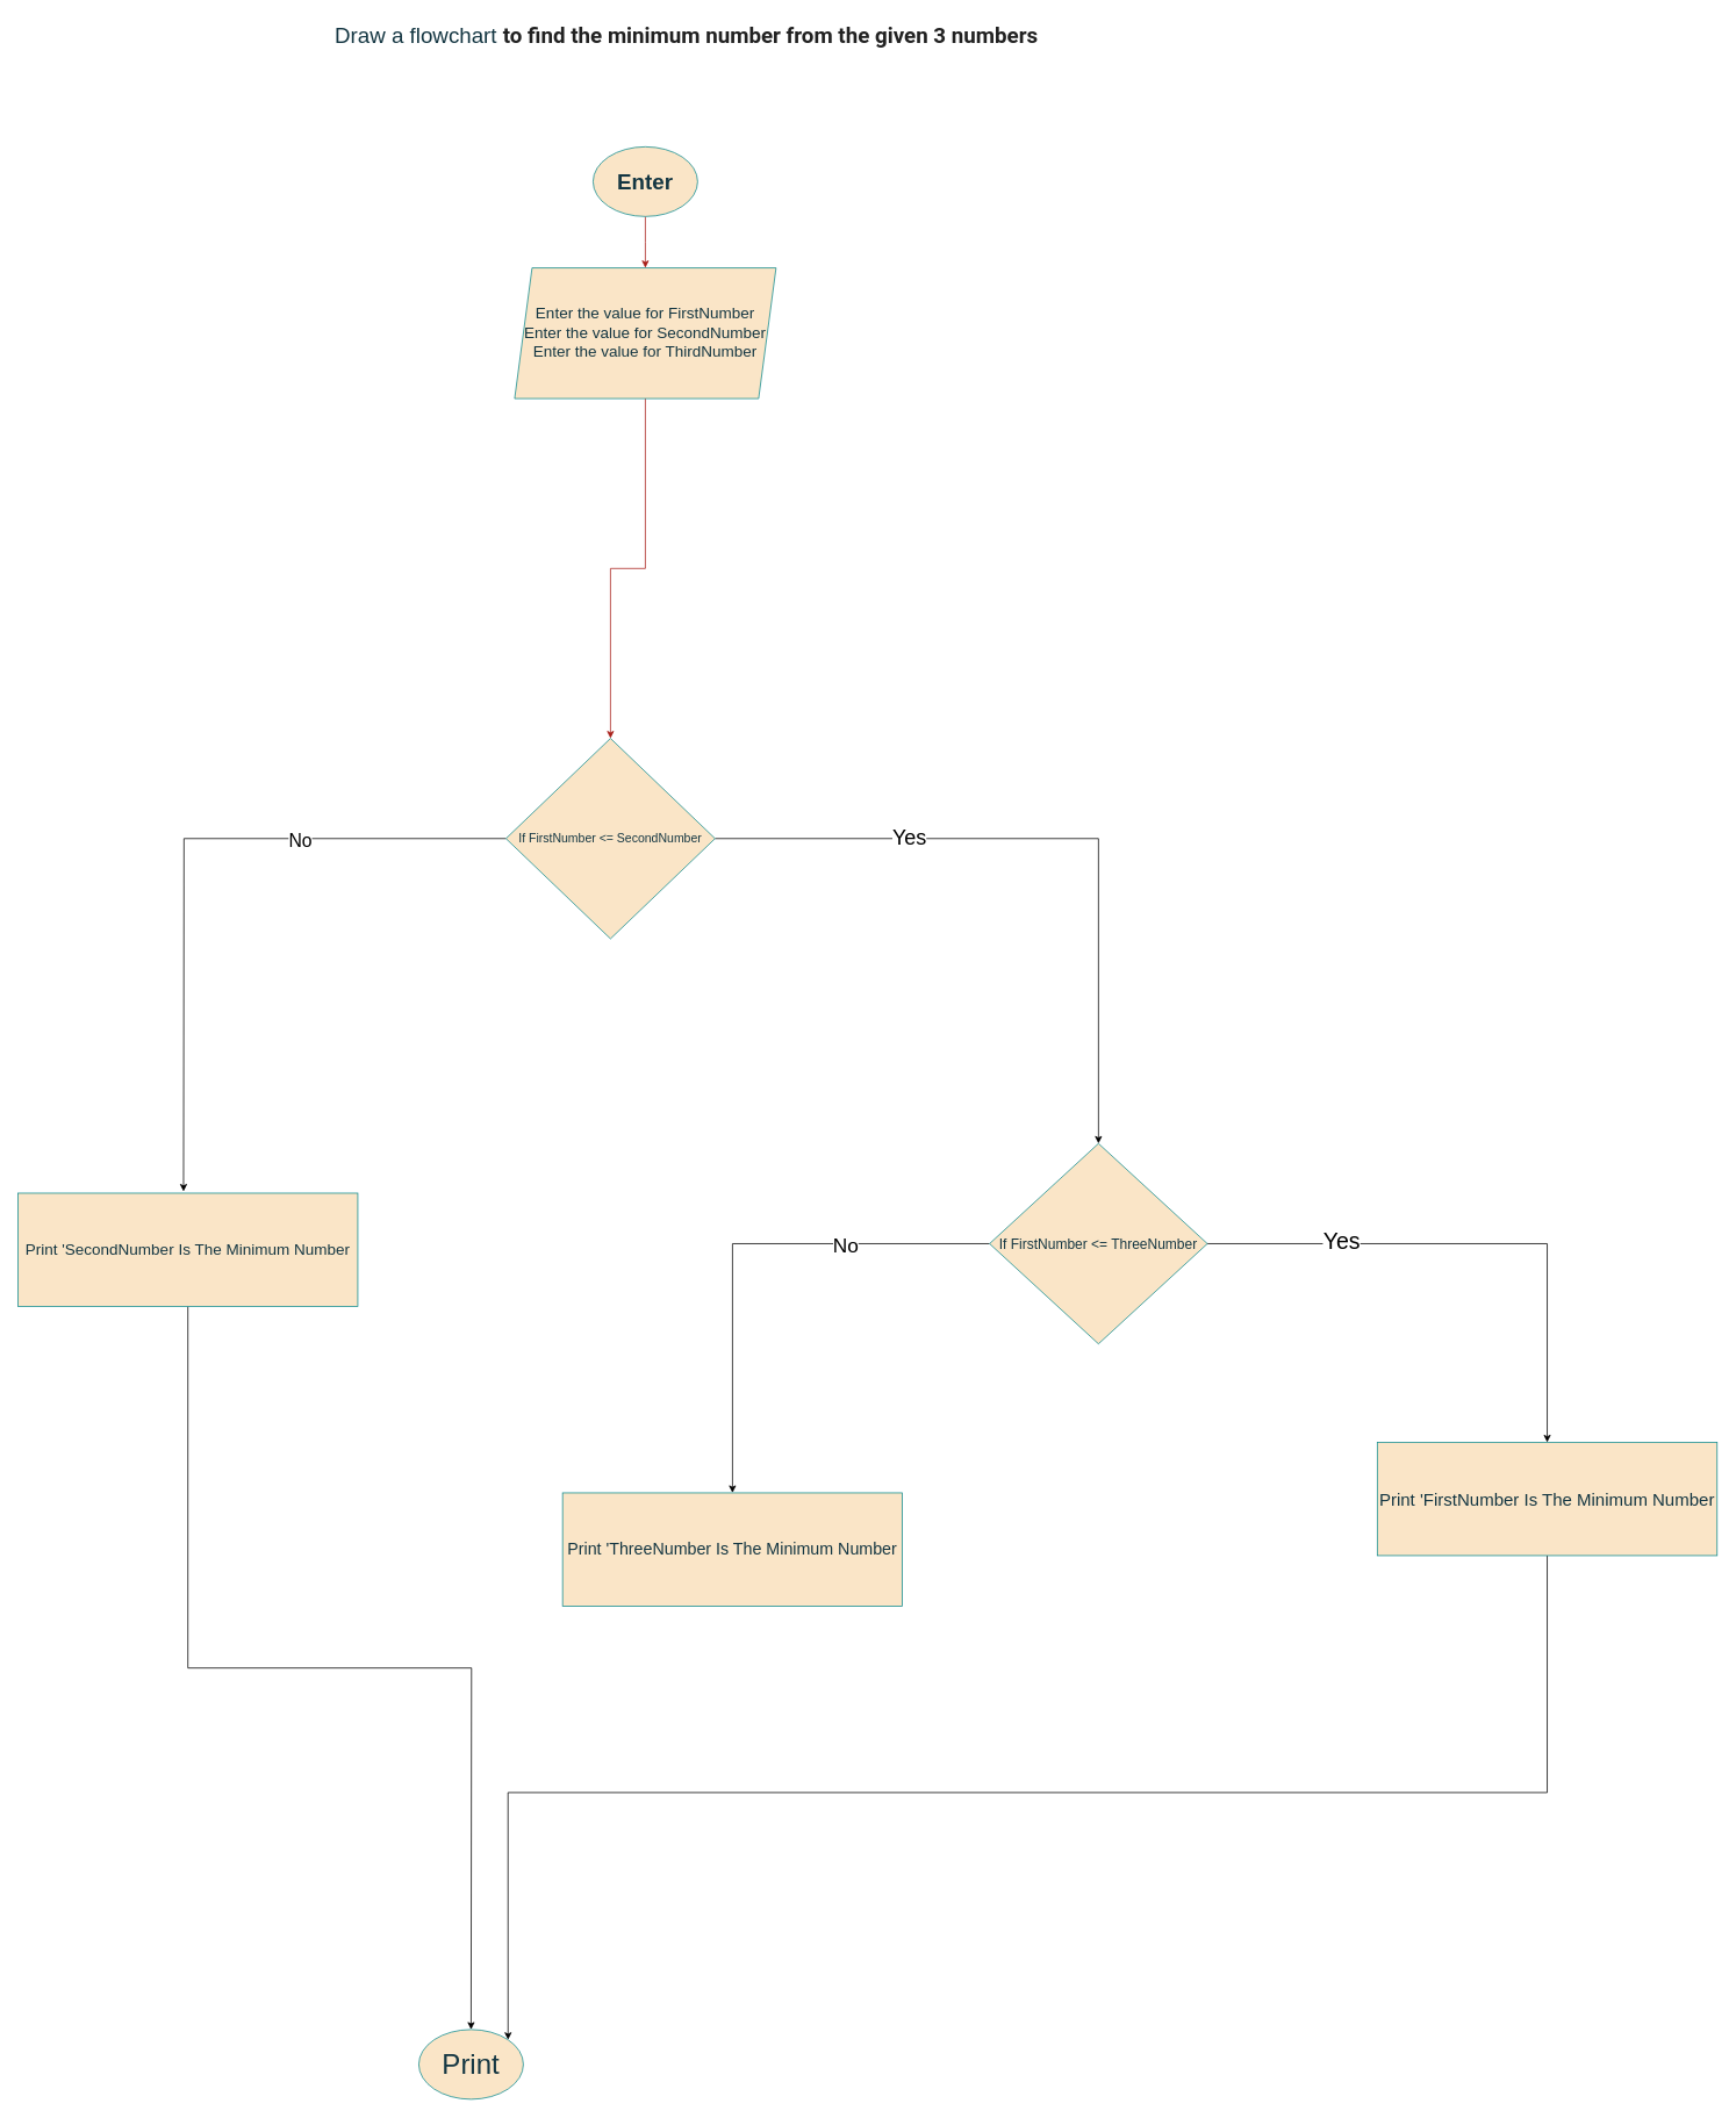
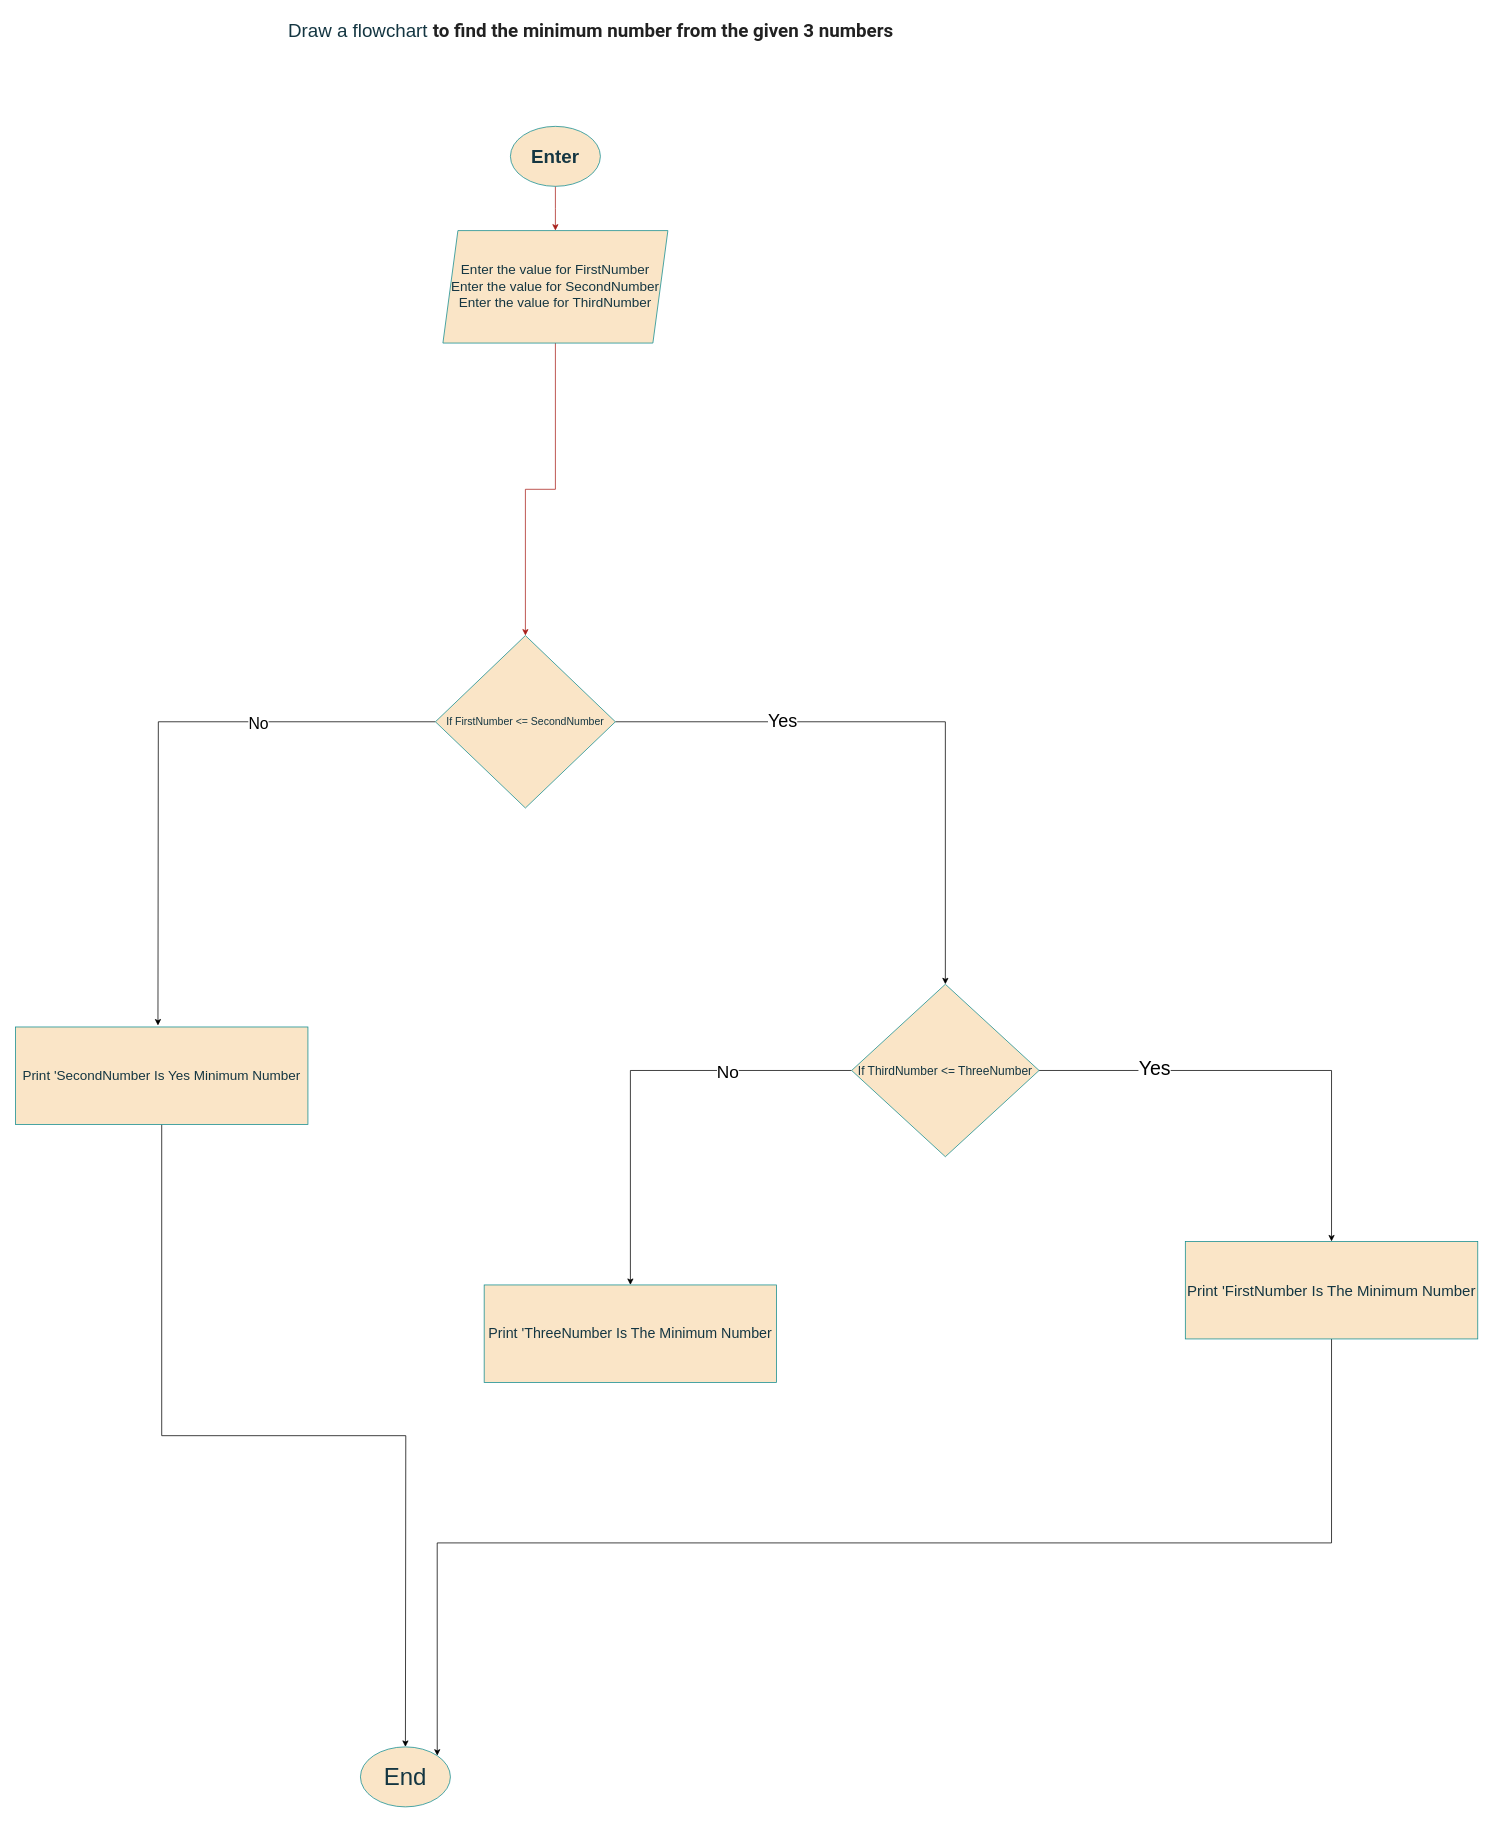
  <mxCell id="0" />
  <mxCell id="1" parent="0" />
  <mxCell id="2" value="" style="edgeStyle=orthogonalEdgeStyle;rounded=0;orthogonalLoop=1;jettySize=auto;html=1;labelBackgroundColor=none;strokeColor=#A8201A;fontColor=default;" parent="1" source="3" edge="1"><mxGeometry relative="1" as="geometry"><mxPoint y="307" as="targetPoint" x="740" /></mxGeometry></mxCell>
  <mxCell id="3" value="&lt;h1&gt;&lt;font style=&quot;font-size: 25px;&quot;&gt;Enter&lt;/font&gt;&lt;/h1&gt;" style="ellipse;whiteSpace=wrap;html=1;labelBackgroundColor=none;fillColor=#FAE5C7;strokeColor=#0F8B8D;fontColor=#143642;" parent="1" vertex="1"><mxGeometry x="680" y="168" width="120" height="80" as="geometry" /></mxCell>
  <mxCell id="4" value="Draw a flowchart&amp;nbsp;&lt;b style=&quot;-webkit-tap-highlight-color: transparent; color: rgba(0, 0, 0, 0.87); font-family: Roboto, Helvetica, Arial, sans-serif; font-size: 25px; text-align: left;&quot;&gt;to&amp;nbsp;find the minimum number from the given 3 numbers&amp;nbsp;&lt;/b&gt;" style="text;html=1;align=center;verticalAlign=middle;resizable=0;points=[];autosize=1;strokeColor=none;fillColor=none;fontSize=25;labelBackgroundColor=none;fontColor=#143642;" parent="1" vertex="1"><mxGeometry x="355" y="20" width="870" height="40" as="geometry" /></mxCell>
  <mxCell id="5" value="" style="edgeStyle=orthogonalEdgeStyle;rounded=0;orthogonalLoop=1;jettySize=auto;html=1;labelBackgroundColor=none;strokeColor=#A8201A;fontColor=default;entryX=0.5;entryY=0;entryDx=0;entryDy=0;" parent="1" source="6" target="11" edge="1"><mxGeometry relative="1" as="geometry"><mxPoint y="737" as="targetPoint" x="740" /></mxGeometry></mxCell>
  <mxCell id="6" value="&lt;font style=&quot;font-size: 18px;&quot;&gt;Enter the value for FirstNumber&lt;br&gt;Enter the value for SecondNumber&lt;br&gt;Enter the value for ThirdNumber&lt;/font&gt;" style="shape=parallelogram;perimeter=parallelogramPerimeter;whiteSpace=wrap;html=1;fixedSize=1;labelBackgroundColor=none;fillColor=#FAE5C7;strokeColor=#0F8B8D;fontColor=#143642;" parent="1" vertex="1"><mxGeometry x="590" y="307" width="300" height="150" as="geometry" /></mxCell>
  <mxCell id="7" style="edgeStyle=orthogonalEdgeStyle;rounded=0;orthogonalLoop=1;jettySize=auto;html=1;exitX=0;exitY=0.5;exitDx=0;exitDy=0;" edge="1" parent="1" source="11"><mxGeometry relative="1" as="geometry"><mxPoint x="210" y="1367" as="targetPoint" /></mxGeometry></mxCell>
  <mxCell id="8" value="&lt;span style=&quot;font-size: 21px;&quot;&gt;No&lt;/span&gt;" style="edgeLabel;html=1;align=center;verticalAlign=middle;resizable=0;points=[];" vertex="1" connectable="0" parent="7"><mxGeometry x="-0.389" y="1" relative="1" as="geometry"><mxPoint as="offset" /></mxGeometry></mxCell>
  <mxCell id="9" style="edgeStyle=orthogonalEdgeStyle;rounded=0;orthogonalLoop=1;jettySize=auto;html=1;exitX=1;exitY=0.5;exitDx=0;exitDy=0;entryX=0.5;entryY=0;entryDx=0;entryDy=0;" edge="1" parent="1" source="11" target="16"><mxGeometry relative="1" as="geometry" /></mxCell>
  <mxCell id="10" value="&lt;span style=&quot;font-size: 24px;&quot;&gt;Yes&lt;/span&gt;" style="edgeLabel;html=1;align=center;verticalAlign=middle;resizable=0;points=[];" vertex="1" connectable="0" parent="9"><mxGeometry x="-0.437" y="2" relative="1" as="geometry"><mxPoint as="offset" /></mxGeometry></mxCell>
  <mxCell id="11" value="&lt;font style=&quot;font-size: 14px;&quot;&gt;If FirstNumber &amp;lt;= SecondNumber&lt;/font&gt;" style="rhombus;whiteSpace=wrap;html=1;labelBackgroundColor=none;fillColor=#FAE5C7;strokeColor=#0F8B8D;fontColor=#143642;" parent="1" vertex="1"><mxGeometry x="580" y="847" width="240" height="230" as="geometry" /></mxCell>
  <mxCell id="12" style="edgeStyle=orthogonalEdgeStyle;rounded=0;orthogonalLoop=1;jettySize=auto;html=1;exitX=1;exitY=0.5;exitDx=0;exitDy=0;" edge="1" parent="1" source="16" target="21"><mxGeometry relative="1" as="geometry" /></mxCell>
  <mxCell id="13" value="&lt;span style=&quot;font-size: 26px;&quot;&gt;Yes&lt;/span&gt;" style="edgeLabel;html=1;align=center;verticalAlign=middle;resizable=0;points=[];" vertex="1" connectable="0" parent="12"><mxGeometry x="-0.504" y="4" relative="1" as="geometry"><mxPoint as="offset" /></mxGeometry></mxCell>
  <mxCell id="14" style="edgeStyle=orthogonalEdgeStyle;rounded=0;orthogonalLoop=1;jettySize=auto;html=1;exitX=0;exitY=0.5;exitDx=0;exitDy=0;" edge="1" parent="1" source="16" target="19"><mxGeometry relative="1" as="geometry" /></mxCell>
  <mxCell id="15" value="&lt;span style=&quot;font-size: 23px;&quot;&gt;No&lt;/span&gt;" style="edgeLabel;html=1;align=center;verticalAlign=middle;resizable=0;points=[];" vertex="1" connectable="0" parent="14"><mxGeometry x="-0.427" y="2" relative="1" as="geometry"><mxPoint as="offset" /></mxGeometry></mxCell>
- <mxCell id="16" value="&lt;font style=&quot;font-size: 16px;&quot;&gt;If FirstNumber &amp;lt;= ThreeNumber&lt;/font&gt;" style="rhombus;whiteSpace=wrap;html=1;labelBackgroundColor=none;fillColor=#FAE5C7;strokeColor=#0F8B8D;fontColor=#143642;" parent="1" vertex="1"><mxGeometry x="1135" y="1312" width="250" height="230" as="geometry" /></mxCell>
+ <mxCell id="16" value="&lt;font style=&quot;font-size: 16px;&quot;&gt;If ThirdNumber &amp;lt;= ThreeNumber&lt;/font&gt;" style="rhombus;whiteSpace=wrap;html=1;labelBackgroundColor=none;fillColor=#FAE5C7;strokeColor=#0F8B8D;fontColor=#143642;" parent="1" vertex="1"><mxGeometry x="1135" y="1312" width="250" height="230" as="geometry" /></mxCell>
  <mxCell id="17" style="edgeStyle=orthogonalEdgeStyle;rounded=0;orthogonalLoop=1;jettySize=auto;html=1;exitX=0.5;exitY=1;exitDx=0;exitDy=0;" edge="1" parent="1" source="18"><mxGeometry relative="1" as="geometry"><mxPoint x="540" y="2329" as="targetPoint" /></mxGeometry></mxCell>
- <mxCell id="18" value="&lt;font style=&quot;font-size: 18px;&quot;&gt;Print 'SecondNumber Is The Minimum Number&lt;/font&gt;" style="rounded=0;whiteSpace=wrap;html=1;labelBackgroundColor=none;fillColor=#FAE5C7;strokeColor=#0F8B8D;fontColor=#143642;" parent="1" vertex="1"><mxGeometry x="20" y="1369" width="390" height="130" as="geometry" /></mxCell>
+ <mxCell id="18" value="&lt;font style=&quot;font-size: 18px;&quot;&gt;Print 'SecondNumber Is Yes Minimum Number&lt;/font&gt;" style="rounded=0;whiteSpace=wrap;html=1;labelBackgroundColor=none;fillColor=#FAE5C7;strokeColor=#0F8B8D;fontColor=#143642;" parent="1" vertex="1"><mxGeometry x="20" y="1369" width="390" height="130" as="geometry" /></mxCell>
  <mxCell id="19" value="&lt;font style=&quot;font-size: 19px;&quot;&gt;Print 'ThreeNumber Is The Minimum Number&lt;/font&gt;" style="rounded=0;whiteSpace=wrap;html=1;labelBackgroundColor=none;fillColor=#FAE5C7;strokeColor=#0F8B8D;fontColor=#143642;" parent="1" vertex="1"><mxGeometry x="645" y="1713" width="390" height="130" as="geometry" /></mxCell>
  <mxCell id="20" style="edgeStyle=orthogonalEdgeStyle;rounded=0;orthogonalLoop=1;jettySize=auto;html=1;exitX=0.5;exitY=1;exitDx=0;exitDy=0;entryX=1;entryY=0;entryDx=0;entryDy=0;" edge="1" parent="1" source="21" target="22"><mxGeometry relative="1" as="geometry" /></mxCell>
  <mxCell id="21" value="&lt;font style=&quot;font-size: 20px;&quot;&gt;Print 'FirstNumber Is The Minimum Number&lt;/font&gt;" style="rounded=0;whiteSpace=wrap;html=1;labelBackgroundColor=none;fillColor=#FAE5C7;strokeColor=#0F8B8D;fontColor=#143642;" parent="1" vertex="1"><mxGeometry x="1580" y="1655" width="390" height="130" as="geometry" /></mxCell>
- <mxCell id="22" value="&lt;font style=&quot;font-size: 32px;&quot;&gt;Print&lt;/font&gt;" style="ellipse;whiteSpace=wrap;html=1;labelBackgroundColor=none;fillColor=#FAE5C7;strokeColor=#0F8B8D;fontColor=#143642;" parent="1" vertex="1"><mxGeometry x="480" y="2329" width="120" height="80" as="geometry" /></mxCell>
+ <mxCell id="22" value="&lt;font style=&quot;font-size: 32px;&quot;&gt;End&lt;/font&gt;" style="ellipse;whiteSpace=wrap;html=1;labelBackgroundColor=none;fillColor=#FAE5C7;strokeColor=#0F8B8D;fontColor=#143642;" parent="1" vertex="1"><mxGeometry x="480" y="2329" width="120" height="80" as="geometry" /></mxCell>
